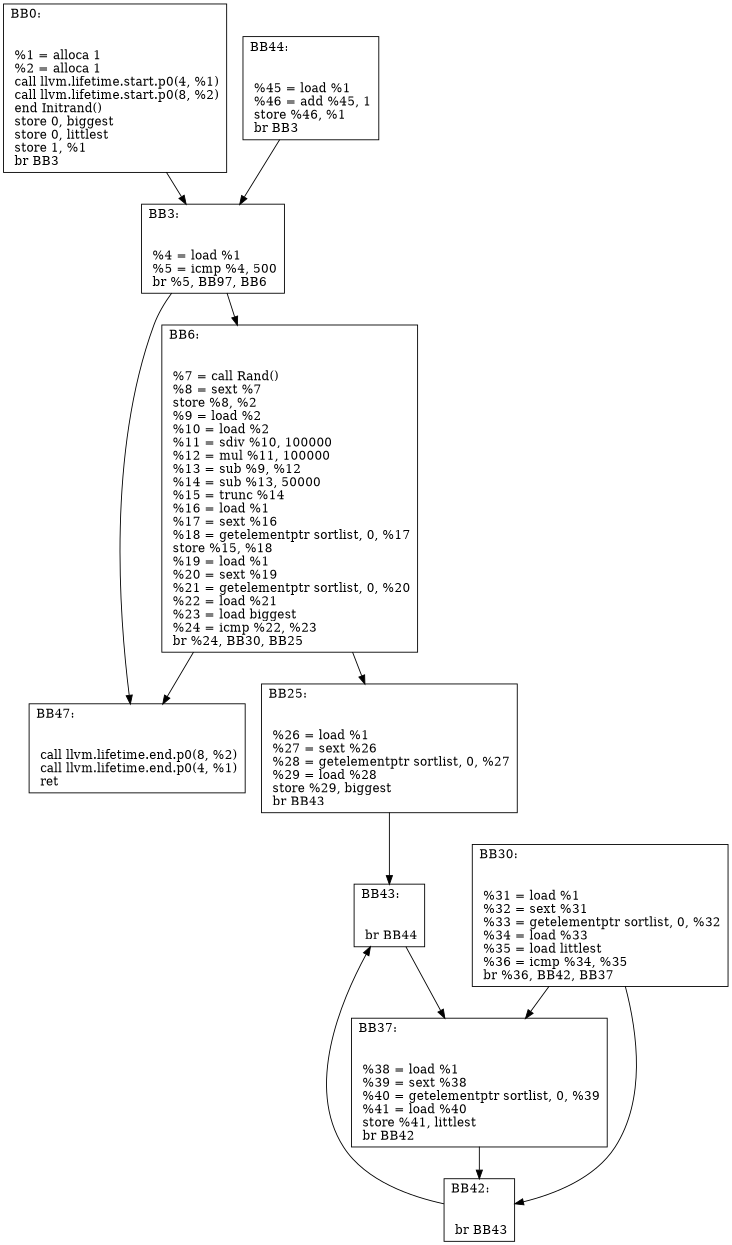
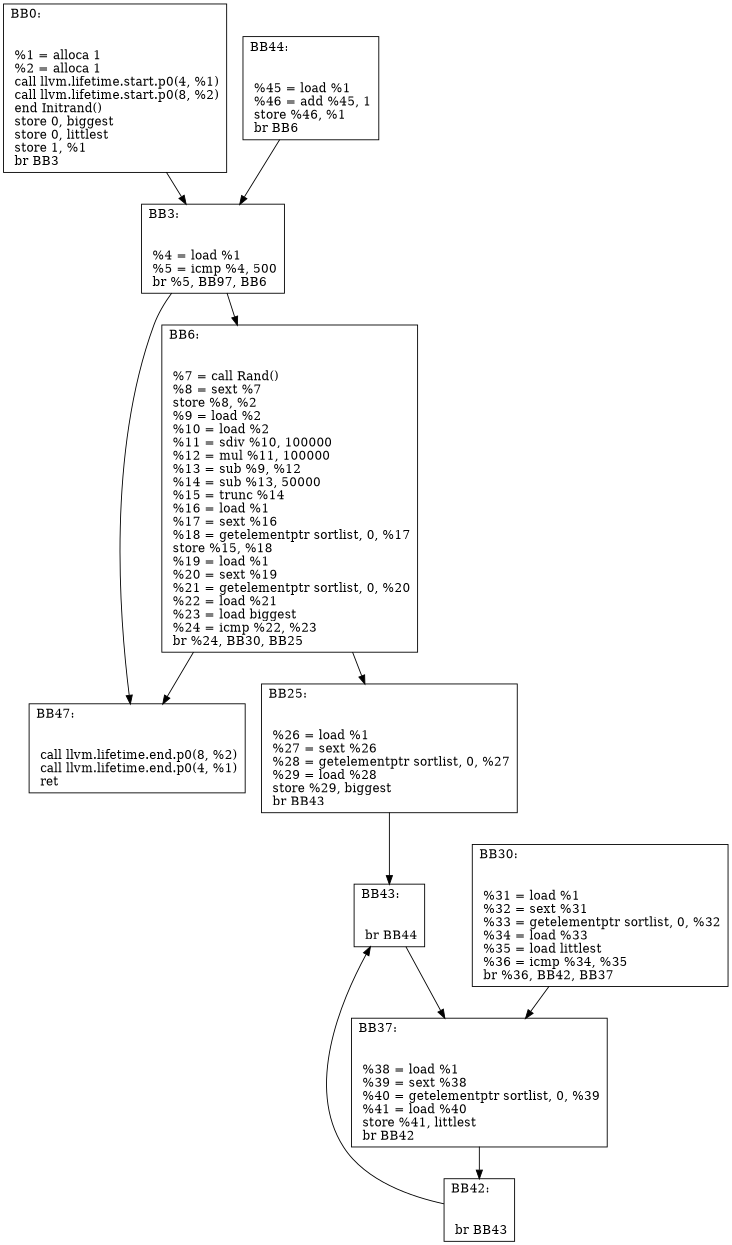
  digraph {
    node [shape=record]
    n1 [label="{BB0:\l\l\n	 %1 = alloca  1\l	 %2 = alloca  1\l	 call llvm.lifetime.start.p0(4, %1)\l	 call llvm.lifetime.start.p0(8, %2)\l	 end Initrand()\l	 store  0,  biggest\l	 store  0,  littlest\l	 store  1,  %1\l	 br BB3\l	}"]
    n2 [label="{BB3:\l\l\n	 %4 = load  %1\l	 %5 = icmp  %4,  500\l	 br %5, BB97, BB6\l	}"]
    n3 [label="{BB6:\l\l\n	 %7 = call Rand()\l	 %8 = sext  %7\l	 store  %8,  %2\l	 %9 = load  %2\l	 %10 = load  %2\l	 %11 = sdiv  %10,  100000\l	 %12 = mul  %11,  100000\l	 %13 = sub  %9,  %12\l	 %14 = sub  %13,  50000\l	 %15 = trunc  %14\l	 %16 = load  %1\l	 %17 = sext  %16\l	 %18 = getelementptr  sortlist,  0,  %17\l	 store  %15,  %18\l	 %19 = load  %1\l	 %20 = sext  %19\l	 %21 = getelementptr  sortlist,  0,  %20\l	 %22 = load  %21\l	 %23 = load  biggest\l	 %24 = icmp  %22,  %23\l	 br %24, BB30, BB25\l	}"]
    n4 [label="{BB47:\l\l\n	 call llvm.lifetime.end.p0(8, %2)\l	 call llvm.lifetime.end.p0(4, %1)\l	 ret \l	}"]
    n5 [label="{BB25:\l\l\n	 %26 = load  %1\l	 %27 = sext  %26\l	 %28 = getelementptr  sortlist,  0,  %27\l	 %29 = load  %28\l	 store  %29,  biggest\l	 br BB43\l	}"]
    n6 [label="{BB43:\l\l\n	 br BB44\l	}"]
    n7 [label="{BB30:\l\l\n	 %31 = load  %1\l	 %32 = sext  %31\l	 %33 = getelementptr  sortlist,  0,  %32\l	 %34 = load  %33\l	 %35 = load  littlest\l	 %36 = icmp  %34,  %35\l	 br %36, BB42, BB37\l	}"]
    n8 [label="{BB37:\l\l\n	 %38 = load  %1\l	 %39 = sext  %38\l	 %40 = getelementptr  sortlist,  0,  %39\l	 %41 = load  %40\l	 store  %41,  littlest\l	 br BB42\l	}"]
    n9 [label="{BB42:\l\l\n	 br BB43\l	}"]
-   n10 [label="{BB44:\l\l\n	 %45 = load  %1\l	 %46 = add  %45,  1\l	 store  %46,  %1\l	 br BB3\l	}"]
+   n10 [label="{BB44:\l\l\n	 %45 = load  %1\l	 %46 = add  %45,  1\l	 store  %46,  %1\l	 br BB6\l	}"]
    n1 -> n2
    n2 -> n3
    n2 -> n4
    n3 -> n4
    n3 -> n5
    n5 -> n6
    n6 -> n8
    n7 -> n8
-   n7 -> n9
    n8 -> n9
    n9 -> n6
    n10 -> n2
  }
